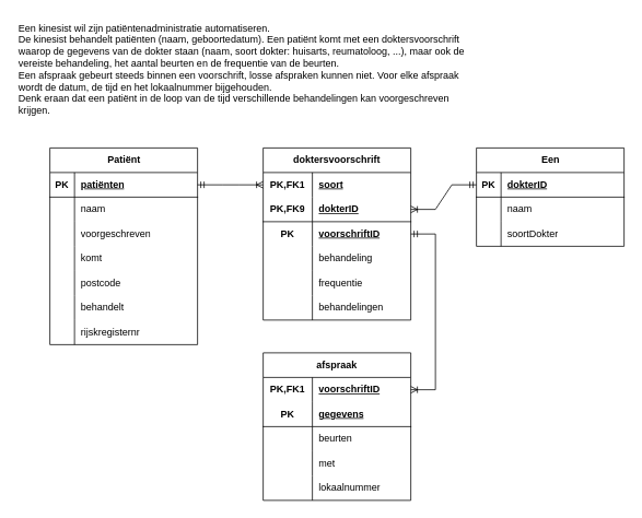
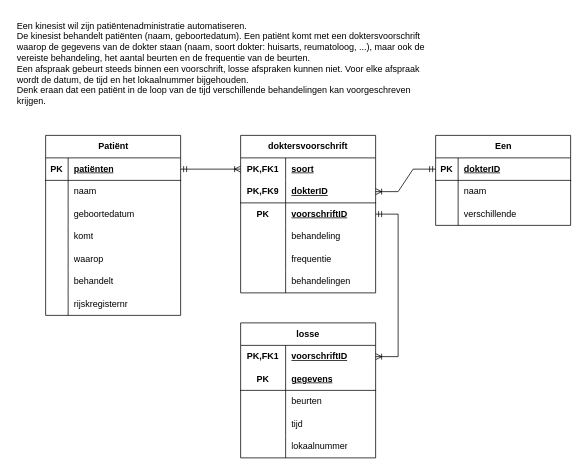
  <mxCell id="0" />
  <mxCell id="1" parent="0" />
  <mxCell id="2" value="Een kinesist wil zijn patiëntenadministratie automatiseren.&lt;br&gt;De kinesist behandelt patiënten (naam, geboortedatum). Een patiënt komt met een doktersvoorschrift&lt;br&gt;waarop de gegevens van de dokter staan (naam, soort dokter: huisarts, reumatoloog, ...), maar ook de vereiste behandeling, het aantal beurten en de frequentie van de beurten.&lt;br&gt;Een afspraak gebeurt steeds binnen een voorschrift, losse afspraken kunnen niet. Voor elke afspraak wordt de datum, de tijd en het lokaalnummer bijgehouden.&lt;br&gt;Denk eraan dat een patiënt in de loop van de tijd verschillende behandelingen kan voorgeschreven krijgen." style="text;whiteSpace=wrap;html=1;" vertex="1" parent="1"><mxGeometry width="560" height="180" as="geometry" x="20" y="20" /></mxCell>
  <mxCell id="3" value="Patiënt" style="shape=table;startSize=30;container=1;collapsible=1;childLayout=tableLayout;fixedRows=1;rowLines=0;fontStyle=1;align=center;resizeLast=1;html=1;" vertex="1" parent="1"><mxGeometry x="60" y="180" width="180" height="240" as="geometry" /></mxCell>
  <mxCell id="4" value="" style="shape=tableRow;horizontal=0;startSize=0;swimlaneHead=0;swimlaneBody=0;fillColor=none;collapsible=0;dropTarget=0;points=[[0,0.5],[1,0.5]];portConstraint=eastwest;top=0;left=0;right=0;bottom=1;" vertex="1" parent="3"><mxGeometry y="30" width="180" height="30" as="geometry" /></mxCell>
  <mxCell id="5" value="PK" style="shape=partialRectangle;connectable=0;fillColor=none;top=0;left=0;bottom=0;right=0;fontStyle=1;overflow=hidden;whiteSpace=wrap;html=1;" vertex="1" parent="4"><mxGeometry width="30" height="30" as="geometry"><mxRectangle width="30" height="30" as="alternateBounds" /></mxGeometry></mxCell>
  <mxCell id="6" value="patiënten" style="shape=partialRectangle;connectable=0;fillColor=none;top=0;left=0;bottom=0;right=0;align=left;spacingLeft=6;fontStyle=5;overflow=hidden;whiteSpace=wrap;html=1;" vertex="1" parent="4"><mxGeometry x="30" width="150" height="30" as="geometry"><mxRectangle width="150" height="30" as="alternateBounds" /></mxGeometry></mxCell>
  <mxCell id="7" value="" style="shape=tableRow;horizontal=0;startSize=0;swimlaneHead=0;swimlaneBody=0;fillColor=none;collapsible=0;dropTarget=0;points=[[0,0.5],[1,0.5]];portConstraint=eastwest;top=0;left=0;right=0;bottom=0;" vertex="1" parent="3"><mxGeometry y="60" width="180" height="30" as="geometry" /></mxCell>
  <mxCell id="8" value="" style="shape=partialRectangle;connectable=0;fillColor=none;top=0;left=0;bottom=0;right=0;editable=1;overflow=hidden;whiteSpace=wrap;html=1;" vertex="1" parent="7"><mxGeometry width="30" height="30" as="geometry"><mxRectangle width="30" height="30" as="alternateBounds" /></mxGeometry></mxCell>
  <mxCell id="9" value="naam" style="shape=partialRectangle;connectable=0;fillColor=none;top=0;left=0;bottom=0;right=0;align=left;spacingLeft=6;overflow=hidden;whiteSpace=wrap;html=1;" vertex="1" parent="7"><mxGeometry x="30" width="150" height="30" as="geometry"><mxRectangle width="150" height="30" as="alternateBounds" /></mxGeometry></mxCell>
  <mxCell id="10" value="" style="shape=tableRow;horizontal=0;startSize=0;swimlaneHead=0;swimlaneBody=0;fillColor=none;collapsible=0;dropTarget=0;points=[[0,0.5],[1,0.5]];portConstraint=eastwest;top=0;left=0;right=0;bottom=0;" vertex="1" parent="3"><mxGeometry y="90" width="180" height="30" as="geometry" /></mxCell>
  <mxCell id="11" value="" style="shape=partialRectangle;connectable=0;fillColor=none;top=0;left=0;bottom=0;right=0;editable=1;overflow=hidden;whiteSpace=wrap;html=1;" vertex="1" parent="10"><mxGeometry width="30" height="30" as="geometry"><mxRectangle width="30" height="30" as="alternateBounds" /></mxGeometry></mxCell>
- <mxCell id="12" value="voorgeschreven" style="shape=partialRectangle;connectable=0;fillColor=none;top=0;left=0;bottom=0;right=0;align=left;spacingLeft=6;overflow=hidden;whiteSpace=wrap;html=1;" vertex="1" parent="10"><mxGeometry x="30" width="150" height="30" as="geometry"><mxRectangle width="150" height="30" as="alternateBounds" /></mxGeometry></mxCell>
+ <mxCell id="12" value="geboortedatum" style="shape=partialRectangle;connectable=0;fillColor=none;top=0;left=0;bottom=0;right=0;align=left;spacingLeft=6;overflow=hidden;whiteSpace=wrap;html=1;" vertex="1" parent="10"><mxGeometry x="30" width="150" height="30" as="geometry"><mxRectangle width="150" height="30" as="alternateBounds" /></mxGeometry></mxCell>
  <mxCell id="13" value="" style="shape=tableRow;horizontal=0;startSize=0;swimlaneHead=0;swimlaneBody=0;fillColor=none;collapsible=0;dropTarget=0;points=[[0,0.5],[1,0.5]];portConstraint=eastwest;top=0;left=0;right=0;bottom=0;" vertex="1" parent="3"><mxGeometry y="120" width="180" height="30" as="geometry" /></mxCell>
  <mxCell id="14" value="" style="shape=partialRectangle;connectable=0;fillColor=none;top=0;left=0;bottom=0;right=0;editable=1;overflow=hidden;whiteSpace=wrap;html=1;" vertex="1" parent="13"><mxGeometry width="30" height="30" as="geometry"><mxRectangle width="30" height="30" as="alternateBounds" /></mxGeometry></mxCell>
  <mxCell id="15" value="komt" style="shape=partialRectangle;connectable=0;fillColor=none;top=0;left=0;bottom=0;right=0;align=left;spacingLeft=6;overflow=hidden;whiteSpace=wrap;html=1;" vertex="1" parent="13"><mxGeometry x="30" width="150" height="30" as="geometry"><mxRectangle width="150" height="30" as="alternateBounds" /></mxGeometry></mxCell>
  <mxCell id="16" value="" style="shape=tableRow;horizontal=0;startSize=0;swimlaneHead=0;swimlaneBody=0;fillColor=none;collapsible=0;dropTarget=0;points=[[0,0.5],[1,0.5]];portConstraint=eastwest;top=0;left=0;right=0;bottom=0;" vertex="1" parent="3"><mxGeometry y="150" width="180" height="30" as="geometry" /></mxCell>
  <mxCell id="17" value="" style="shape=partialRectangle;connectable=0;fillColor=none;top=0;left=0;bottom=0;right=0;editable=1;overflow=hidden;whiteSpace=wrap;html=1;" vertex="1" parent="16"><mxGeometry width="30" height="30" as="geometry"><mxRectangle width="30" height="30" as="alternateBounds" /></mxGeometry></mxCell>
- <mxCell id="18" value="postcode" style="shape=partialRectangle;connectable=0;fillColor=none;top=0;left=0;bottom=0;right=0;align=left;spacingLeft=6;overflow=hidden;whiteSpace=wrap;html=1;" vertex="1" parent="16"><mxGeometry x="30" width="150" height="30" as="geometry"><mxRectangle width="150" height="30" as="alternateBounds" /></mxGeometry></mxCell>
+ <mxCell id="18" value="waarop" style="shape=partialRectangle;connectable=0;fillColor=none;top=0;left=0;bottom=0;right=0;align=left;spacingLeft=6;overflow=hidden;whiteSpace=wrap;html=1;" vertex="1" parent="16"><mxGeometry x="30" width="150" height="30" as="geometry"><mxRectangle width="150" height="30" as="alternateBounds" /></mxGeometry></mxCell>
  <mxCell id="19" value="" style="shape=tableRow;horizontal=0;startSize=0;swimlaneHead=0;swimlaneBody=0;fillColor=none;collapsible=0;dropTarget=0;points=[[0,0.5],[1,0.5]];portConstraint=eastwest;top=0;left=0;right=0;bottom=0;" vertex="1" parent="3"><mxGeometry y="180" width="180" height="30" as="geometry" /></mxCell>
  <mxCell id="20" value="" style="shape=partialRectangle;connectable=0;fillColor=none;top=0;left=0;bottom=0;right=0;editable=1;overflow=hidden;whiteSpace=wrap;html=1;" vertex="1" parent="19"><mxGeometry width="30" height="30" as="geometry"><mxRectangle width="30" height="30" as="alternateBounds" /></mxGeometry></mxCell>
  <mxCell id="21" value="behandelt" style="shape=partialRectangle;connectable=0;fillColor=none;top=0;left=0;bottom=0;right=0;align=left;spacingLeft=6;overflow=hidden;whiteSpace=wrap;html=1;" vertex="1" parent="19"><mxGeometry x="30" width="150" height="30" as="geometry"><mxRectangle width="150" height="30" as="alternateBounds" /></mxGeometry></mxCell>
  <mxCell id="22" value="" style="shape=tableRow;horizontal=0;startSize=0;swimlaneHead=0;swimlaneBody=0;fillColor=none;collapsible=0;dropTarget=0;points=[[0,0.5],[1,0.5]];portConstraint=eastwest;top=0;left=0;right=0;bottom=0;" vertex="1" parent="3"><mxGeometry y="210" width="180" height="30" as="geometry" /></mxCell>
  <mxCell id="23" value="" style="shape=partialRectangle;connectable=0;fillColor=none;top=0;left=0;bottom=0;right=0;editable=1;overflow=hidden;whiteSpace=wrap;html=1;" vertex="1" parent="22"><mxGeometry width="30" height="30" as="geometry"><mxRectangle width="30" height="30" as="alternateBounds" /></mxGeometry></mxCell>
  <mxCell id="24" value="rijskregisternr" style="shape=partialRectangle;connectable=0;fillColor=none;top=0;left=0;bottom=0;right=0;align=left;spacingLeft=6;overflow=hidden;whiteSpace=wrap;html=1;" vertex="1" parent="22"><mxGeometry x="30" width="150" height="30" as="geometry"><mxRectangle width="150" height="30" as="alternateBounds" /></mxGeometry></mxCell>
  <mxCell id="25" value="Een" style="shape=table;startSize=30;container=1;collapsible=1;childLayout=tableLayout;fixedRows=1;rowLines=0;fontStyle=1;align=center;resizeLast=1;html=1;" vertex="1" parent="1"><mxGeometry x="580" y="180" width="180" height="120" as="geometry" /></mxCell>
  <mxCell id="26" value="" style="shape=tableRow;horizontal=0;startSize=0;swimlaneHead=0;swimlaneBody=0;fillColor=none;collapsible=0;dropTarget=0;points=[[0,0.5],[1,0.5]];portConstraint=eastwest;top=0;left=0;right=0;bottom=1;" vertex="1" parent="25"><mxGeometry y="30" width="180" height="30" as="geometry" /></mxCell>
  <mxCell id="27" value="PK" style="shape=partialRectangle;connectable=0;fillColor=none;top=0;left=0;bottom=0;right=0;fontStyle=1;overflow=hidden;whiteSpace=wrap;html=1;" vertex="1" parent="26"><mxGeometry width="30" height="30" as="geometry"><mxRectangle width="30" height="30" as="alternateBounds" /></mxGeometry></mxCell>
  <mxCell id="28" value="dokterID" style="shape=partialRectangle;connectable=0;fillColor=none;top=0;left=0;bottom=0;right=0;align=left;spacingLeft=6;fontStyle=5;overflow=hidden;whiteSpace=wrap;html=1;" vertex="1" parent="26"><mxGeometry x="30" width="150" height="30" as="geometry"><mxRectangle width="150" height="30" as="alternateBounds" /></mxGeometry></mxCell>
  <mxCell id="29" value="" style="shape=tableRow;horizontal=0;startSize=0;swimlaneHead=0;swimlaneBody=0;fillColor=none;collapsible=0;dropTarget=0;points=[[0,0.5],[1,0.5]];portConstraint=eastwest;top=0;left=0;right=0;bottom=0;" vertex="1" parent="25"><mxGeometry y="60" width="180" height="30" as="geometry" /></mxCell>
  <mxCell id="30" value="" style="shape=partialRectangle;connectable=0;fillColor=none;top=0;left=0;bottom=0;right=0;editable=1;overflow=hidden;whiteSpace=wrap;html=1;" vertex="1" parent="29"><mxGeometry width="30" height="30" as="geometry"><mxRectangle width="30" height="30" as="alternateBounds" /></mxGeometry></mxCell>
  <mxCell id="31" value="naam" style="shape=partialRectangle;connectable=0;fillColor=none;top=0;left=0;bottom=0;right=0;align=left;spacingLeft=6;overflow=hidden;whiteSpace=wrap;html=1;" vertex="1" parent="29"><mxGeometry x="30" width="150" height="30" as="geometry"><mxRectangle width="150" height="30" as="alternateBounds" /></mxGeometry></mxCell>
  <mxCell id="32" value="" style="shape=tableRow;horizontal=0;startSize=0;swimlaneHead=0;swimlaneBody=0;fillColor=none;collapsible=0;dropTarget=0;points=[[0,0.5],[1,0.5]];portConstraint=eastwest;top=0;left=0;right=0;bottom=0;" vertex="1" parent="25"><mxGeometry y="90" width="180" height="30" as="geometry" /></mxCell>
  <mxCell id="33" value="" style="shape=partialRectangle;connectable=0;fillColor=none;top=0;left=0;bottom=0;right=0;editable=1;overflow=hidden;whiteSpace=wrap;html=1;" vertex="1" parent="32"><mxGeometry width="30" height="30" as="geometry"><mxRectangle width="30" height="30" as="alternateBounds" /></mxGeometry></mxCell>
- <mxCell id="34" value="soortDokter" style="shape=partialRectangle;connectable=0;fillColor=none;top=0;left=0;bottom=0;right=0;align=left;spacingLeft=6;overflow=hidden;whiteSpace=wrap;html=1;" vertex="1" parent="32"><mxGeometry x="30" width="150" height="30" as="geometry"><mxRectangle width="150" height="30" as="alternateBounds" /></mxGeometry></mxCell>
+ <mxCell id="34" value="verschillende" style="shape=partialRectangle;connectable=0;fillColor=none;top=0;left=0;bottom=0;right=0;align=left;spacingLeft=6;overflow=hidden;whiteSpace=wrap;html=1;" vertex="1" parent="32"><mxGeometry x="30" width="150" height="30" as="geometry"><mxRectangle width="150" height="30" as="alternateBounds" /></mxGeometry></mxCell>
  <mxCell id="35" value="doktersvoorschrift" style="shape=table;startSize=30;container=1;collapsible=1;childLayout=tableLayout;fixedRows=1;rowLines=0;fontStyle=1;align=center;resizeLast=1;html=1;whiteSpace=wrap;" vertex="1" parent="1"><mxGeometry x="320" y="180" width="180" height="210" as="geometry" /></mxCell>
  <mxCell id="36" value="" style="shape=tableRow;horizontal=0;startSize=0;swimlaneHead=0;swimlaneBody=0;fillColor=none;collapsible=0;dropTarget=0;points=[[0,0.5],[1,0.5]];portConstraint=eastwest;top=0;left=0;right=0;bottom=0;html=1;" vertex="1" parent="35"><mxGeometry y="30" width="180" height="30" as="geometry" /></mxCell>
  <mxCell id="37" value="PK,FK1" style="shape=partialRectangle;connectable=0;fillColor=none;top=0;left=0;bottom=0;right=0;fontStyle=1;overflow=hidden;html=1;whiteSpace=wrap;" vertex="1" parent="36"><mxGeometry width="60" height="30" as="geometry"><mxRectangle width="60" height="30" as="alternateBounds" /></mxGeometry></mxCell>
  <mxCell id="38" value="soort" style="shape=partialRectangle;connectable=0;fillColor=none;top=0;left=0;bottom=0;right=0;align=left;spacingLeft=6;fontStyle=5;overflow=hidden;html=1;whiteSpace=wrap;" vertex="1" parent="36"><mxGeometry x="60" width="120" height="30" as="geometry"><mxRectangle width="120" height="30" as="alternateBounds" /></mxGeometry></mxCell>
  <mxCell id="39" value="" style="shape=tableRow;horizontal=0;startSize=0;swimlaneHead=0;swimlaneBody=0;fillColor=none;collapsible=0;dropTarget=0;points=[[0,0.5],[1,0.5]];portConstraint=eastwest;top=0;left=0;right=0;bottom=1;html=1;" vertex="1" parent="35"><mxGeometry y="60" width="180" height="30" as="geometry" /></mxCell>
  <mxCell id="40" value="PK,FK9" style="shape=partialRectangle;connectable=0;fillColor=none;top=0;left=0;bottom=0;right=0;fontStyle=1;overflow=hidden;html=1;whiteSpace=wrap;" vertex="1" parent="39"><mxGeometry width="60" height="30" as="geometry"><mxRectangle width="60" height="30" as="alternateBounds" /></mxGeometry></mxCell>
  <mxCell id="41" value="dokterID" style="shape=partialRectangle;connectable=0;fillColor=none;top=0;left=0;bottom=0;right=0;align=left;spacingLeft=6;fontStyle=5;overflow=hidden;html=1;whiteSpace=wrap;" vertex="1" parent="39"><mxGeometry x="60" width="120" height="30" as="geometry"><mxRectangle width="120" height="30" as="alternateBounds" /></mxGeometry></mxCell>
  <mxCell id="42" value="" style="shape=tableRow;horizontal=0;startSize=0;swimlaneHead=0;swimlaneBody=0;fillColor=none;collapsible=0;dropTarget=0;points=[[0,0.5],[1,0.5]];portConstraint=eastwest;top=0;left=0;right=0;bottom=0;" vertex="1" parent="35"><mxGeometry y="90" width="180" height="30" as="geometry" /></mxCell>
  <mxCell id="43" value="&lt;b&gt;PK&lt;/b&gt;" style="shape=partialRectangle;connectable=0;fillColor=none;top=0;left=0;bottom=0;right=0;fontStyle=0;overflow=hidden;whiteSpace=wrap;html=1;" vertex="1" parent="42"><mxGeometry width="60" height="30" as="geometry"><mxRectangle width="60" height="30" as="alternateBounds" /></mxGeometry></mxCell>
  <mxCell id="44" value="&lt;b&gt;&lt;u&gt;voorschriftID&lt;/u&gt;&lt;/b&gt;" style="shape=partialRectangle;connectable=0;fillColor=none;top=0;left=0;bottom=0;right=0;align=left;spacingLeft=6;fontStyle=0;overflow=hidden;whiteSpace=wrap;html=1;" vertex="1" parent="42"><mxGeometry x="60" width="120" height="30" as="geometry"><mxRectangle width="120" height="30" as="alternateBounds" /></mxGeometry></mxCell>
  <mxCell id="45" value="" style="shape=tableRow;horizontal=0;startSize=0;swimlaneHead=0;swimlaneBody=0;fillColor=none;collapsible=0;dropTarget=0;points=[[0,0.5],[1,0.5]];portConstraint=eastwest;top=0;left=0;right=0;bottom=0;html=1;" vertex="1" parent="35"><mxGeometry y="120" width="180" height="30" as="geometry" /></mxCell>
  <mxCell id="46" value="" style="shape=partialRectangle;connectable=0;fillColor=none;top=0;left=0;bottom=0;right=0;editable=1;overflow=hidden;html=1;whiteSpace=wrap;" vertex="1" parent="45"><mxGeometry width="60" height="30" as="geometry"><mxRectangle width="60" height="30" as="alternateBounds" /></mxGeometry></mxCell>
  <mxCell id="47" value="behandeling" style="shape=partialRectangle;connectable=0;fillColor=none;top=0;left=0;bottom=0;right=0;align=left;spacingLeft=6;overflow=hidden;html=1;whiteSpace=wrap;" vertex="1" parent="45"><mxGeometry x="60" width="120" height="30" as="geometry"><mxRectangle width="120" height="30" as="alternateBounds" /></mxGeometry></mxCell>
  <mxCell id="48" value="" style="shape=tableRow;horizontal=0;startSize=0;swimlaneHead=0;swimlaneBody=0;fillColor=none;collapsible=0;dropTarget=0;points=[[0,0.5],[1,0.5]];portConstraint=eastwest;top=0;left=0;right=0;bottom=0;html=1;" vertex="1" parent="35"><mxGeometry y="150" width="180" height="30" as="geometry" /></mxCell>
  <mxCell id="49" value="" style="shape=partialRectangle;connectable=0;fillColor=none;top=0;left=0;bottom=0;right=0;editable=1;overflow=hidden;html=1;whiteSpace=wrap;" vertex="1" parent="48"><mxGeometry width="60" height="30" as="geometry"><mxRectangle width="60" height="30" as="alternateBounds" /></mxGeometry></mxCell>
  <mxCell id="50" value="frequentie" style="shape=partialRectangle;connectable=0;fillColor=none;top=0;left=0;bottom=0;right=0;align=left;spacingLeft=6;overflow=hidden;html=1;whiteSpace=wrap;" vertex="1" parent="48"><mxGeometry x="60" width="120" height="30" as="geometry"><mxRectangle width="120" height="30" as="alternateBounds" /></mxGeometry></mxCell>
  <mxCell id="51" value="" style="shape=tableRow;horizontal=0;startSize=0;swimlaneHead=0;swimlaneBody=0;fillColor=none;collapsible=0;dropTarget=0;points=[[0,0.5],[1,0.5]];portConstraint=eastwest;top=0;left=0;right=0;bottom=0;html=1;" vertex="1" parent="35"><mxGeometry y="180" width="180" height="30" as="geometry" /></mxCell>
  <mxCell id="52" value="" style="shape=partialRectangle;connectable=0;fillColor=none;top=0;left=0;bottom=0;right=0;editable=1;overflow=hidden;html=1;whiteSpace=wrap;" vertex="1" parent="51"><mxGeometry width="60" height="30" as="geometry"><mxRectangle width="60" height="30" as="alternateBounds" /></mxGeometry></mxCell>
  <mxCell id="53" value="behandelingen" style="shape=partialRectangle;connectable=0;fillColor=none;top=0;left=0;bottom=0;right=0;align=left;spacingLeft=6;overflow=hidden;html=1;whiteSpace=wrap;" vertex="1" parent="51"><mxGeometry x="60" width="120" height="30" as="geometry"><mxRectangle width="120" height="30" as="alternateBounds" /></mxGeometry></mxCell>
- <mxCell id="54" value="afspraak" style="shape=table;startSize=30;container=1;collapsible=1;childLayout=tableLayout;fixedRows=1;rowLines=0;fontStyle=1;align=center;resizeLast=1;html=1;whiteSpace=wrap;" vertex="1" parent="1"><mxGeometry x="320" y="430" width="180" height="180" as="geometry" /></mxCell>
+ <mxCell id="54" value="losse" style="shape=table;startSize=30;container=1;collapsible=1;childLayout=tableLayout;fixedRows=1;rowLines=0;fontStyle=1;align=center;resizeLast=1;html=1;whiteSpace=wrap;" vertex="1" parent="1"><mxGeometry x="320" y="430" width="180" height="180" as="geometry" /></mxCell>
  <mxCell id="55" value="" style="shape=tableRow;horizontal=0;startSize=0;swimlaneHead=0;swimlaneBody=0;fillColor=none;collapsible=0;dropTarget=0;points=[[0,0.5],[1,0.5]];portConstraint=eastwest;top=0;left=0;right=0;bottom=0;html=1;" vertex="1" parent="54"><mxGeometry y="30" width="180" height="30" as="geometry" /></mxCell>
  <mxCell id="56" value="PK,FK1" style="shape=partialRectangle;connectable=0;fillColor=none;top=0;left=0;bottom=0;right=0;fontStyle=1;overflow=hidden;html=1;whiteSpace=wrap;" vertex="1" parent="55"><mxGeometry width="60" height="30" as="geometry"><mxRectangle width="60" height="30" as="alternateBounds" /></mxGeometry></mxCell>
  <mxCell id="57" value="voorschriftID" style="shape=partialRectangle;connectable=0;fillColor=none;top=0;left=0;bottom=0;right=0;align=left;spacingLeft=6;fontStyle=5;overflow=hidden;html=1;whiteSpace=wrap;" vertex="1" parent="55"><mxGeometry x="60" width="120" height="30" as="geometry"><mxRectangle width="120" height="30" as="alternateBounds" /></mxGeometry></mxCell>
  <mxCell id="58" value="" style="shape=tableRow;horizontal=0;startSize=0;swimlaneHead=0;swimlaneBody=0;fillColor=none;collapsible=0;dropTarget=0;points=[[0,0.5],[1,0.5]];portConstraint=eastwest;top=0;left=0;right=0;bottom=1;html=1;" vertex="1" parent="54"><mxGeometry y="60" width="180" height="30" as="geometry" /></mxCell>
  <mxCell id="59" value="PK" style="shape=partialRectangle;connectable=0;fillColor=none;top=0;left=0;bottom=0;right=0;fontStyle=1;overflow=hidden;html=1;whiteSpace=wrap;" vertex="1" parent="58"><mxGeometry width="60" height="30" as="geometry"><mxRectangle width="60" height="30" as="alternateBounds" /></mxGeometry></mxCell>
  <mxCell id="60" value="gegevens" style="shape=partialRectangle;connectable=0;fillColor=none;top=0;left=0;bottom=0;right=0;align=left;spacingLeft=6;fontStyle=5;overflow=hidden;html=1;whiteSpace=wrap;" vertex="1" parent="58"><mxGeometry x="60" width="120" height="30" as="geometry"><mxRectangle width="120" height="30" as="alternateBounds" /></mxGeometry></mxCell>
  <mxCell id="61" value="" style="shape=tableRow;horizontal=0;startSize=0;swimlaneHead=0;swimlaneBody=0;fillColor=none;collapsible=0;dropTarget=0;points=[[0,0.5],[1,0.5]];portConstraint=eastwest;top=0;left=0;right=0;bottom=0;html=1;" vertex="1" parent="54"><mxGeometry y="90" width="180" height="30" as="geometry" /></mxCell>
  <mxCell id="62" value="" style="shape=partialRectangle;connectable=0;fillColor=none;top=0;left=0;bottom=0;right=0;editable=1;overflow=hidden;html=1;whiteSpace=wrap;" vertex="1" parent="61"><mxGeometry width="60" height="30" as="geometry"><mxRectangle width="60" height="30" as="alternateBounds" /></mxGeometry></mxCell>
  <mxCell id="63" value="beurten" style="shape=partialRectangle;connectable=0;fillColor=none;top=0;left=0;bottom=0;right=0;align=left;spacingLeft=6;overflow=hidden;html=1;whiteSpace=wrap;" vertex="1" parent="61"><mxGeometry x="60" width="120" height="30" as="geometry"><mxRectangle width="120" height="30" as="alternateBounds" /></mxGeometry></mxCell>
  <mxCell id="64" value="" style="shape=tableRow;horizontal=0;startSize=0;swimlaneHead=0;swimlaneBody=0;fillColor=none;collapsible=0;dropTarget=0;points=[[0,0.5],[1,0.5]];portConstraint=eastwest;top=0;left=0;right=0;bottom=0;html=1;" vertex="1" parent="54"><mxGeometry y="120" width="180" height="30" as="geometry" /></mxCell>
  <mxCell id="65" value="" style="shape=partialRectangle;connectable=0;fillColor=none;top=0;left=0;bottom=0;right=0;editable=1;overflow=hidden;html=1;whiteSpace=wrap;" vertex="1" parent="64"><mxGeometry width="60" height="30" as="geometry"><mxRectangle width="60" height="30" as="alternateBounds" /></mxGeometry></mxCell>
- <mxCell id="66" value="met" style="shape=partialRectangle;connectable=0;fillColor=none;top=0;left=0;bottom=0;right=0;align=left;spacingLeft=6;overflow=hidden;html=1;whiteSpace=wrap;" vertex="1" parent="64"><mxGeometry x="60" width="120" height="30" as="geometry"><mxRectangle width="120" height="30" as="alternateBounds" /></mxGeometry></mxCell>
+ <mxCell id="66" value="tijd" style="shape=partialRectangle;connectable=0;fillColor=none;top=0;left=0;bottom=0;right=0;align=left;spacingLeft=6;overflow=hidden;html=1;whiteSpace=wrap;" vertex="1" parent="64"><mxGeometry x="60" width="120" height="30" as="geometry"><mxRectangle width="120" height="30" as="alternateBounds" /></mxGeometry></mxCell>
  <mxCell id="67" value="" style="shape=tableRow;horizontal=0;startSize=0;swimlaneHead=0;swimlaneBody=0;fillColor=none;collapsible=0;dropTarget=0;points=[[0,0.5],[1,0.5]];portConstraint=eastwest;top=0;left=0;right=0;bottom=0;html=1;" vertex="1" parent="54"><mxGeometry y="150" width="180" height="30" as="geometry" /></mxCell>
  <mxCell id="68" value="" style="shape=partialRectangle;connectable=0;fillColor=none;top=0;left=0;bottom=0;right=0;editable=1;overflow=hidden;html=1;whiteSpace=wrap;" vertex="1" parent="67"><mxGeometry width="60" height="30" as="geometry"><mxRectangle width="60" height="30" as="alternateBounds" /></mxGeometry></mxCell>
  <mxCell id="69" value="lokaalnummer" style="shape=partialRectangle;connectable=0;fillColor=none;top=0;left=0;bottom=0;right=0;align=left;spacingLeft=6;overflow=hidden;html=1;whiteSpace=wrap;" vertex="1" parent="67"><mxGeometry x="60" width="120" height="30" as="geometry"><mxRectangle width="120" height="30" as="alternateBounds" /></mxGeometry></mxCell>
  <mxCell id="70" value="" style="edgeStyle=entityRelationEdgeStyle;fontSize=12;html=1;endArrow=ERoneToMany;startArrow=ERmandOne;rounded=0;entryX=0;entryY=0.5;entryDx=0;entryDy=0;exitX=1;exitY=0.5;exitDx=0;exitDy=0;" edge="1" parent="1" source="4" target="36"><mxGeometry width="100" height="100" relative="1" as="geometry"><mxPoint x="230" y="360" as="sourcePoint" /><mxPoint x="330" y="260" as="targetPoint" /></mxGeometry></mxCell>
  <mxCell id="71" value="" style="edgeStyle=entityRelationEdgeStyle;fontSize=12;html=1;endArrow=ERoneToMany;startArrow=ERmandOne;rounded=0;exitX=0;exitY=0.5;exitDx=0;exitDy=0;entryX=1;entryY=0.5;entryDx=0;entryDy=0;" edge="1" parent="1" source="26" target="39"><mxGeometry width="100" height="100" relative="1" as="geometry"><mxPoint x="380" y="360" as="sourcePoint" /><mxPoint x="480" y="260" as="targetPoint" /></mxGeometry></mxCell>
  <mxCell id="72" value="" style="edgeStyle=entityRelationEdgeStyle;fontSize=12;html=1;endArrow=ERoneToMany;startArrow=ERmandOne;rounded=0;exitX=1;exitY=0.5;exitDx=0;exitDy=0;entryX=1;entryY=0.5;entryDx=0;entryDy=0;" edge="1" parent="1" source="42" target="55"><mxGeometry width="100" height="100" relative="1" as="geometry"><mxPoint x="380" y="420" as="sourcePoint" /><mxPoint x="480" y="320" as="targetPoint" /></mxGeometry></mxCell>
